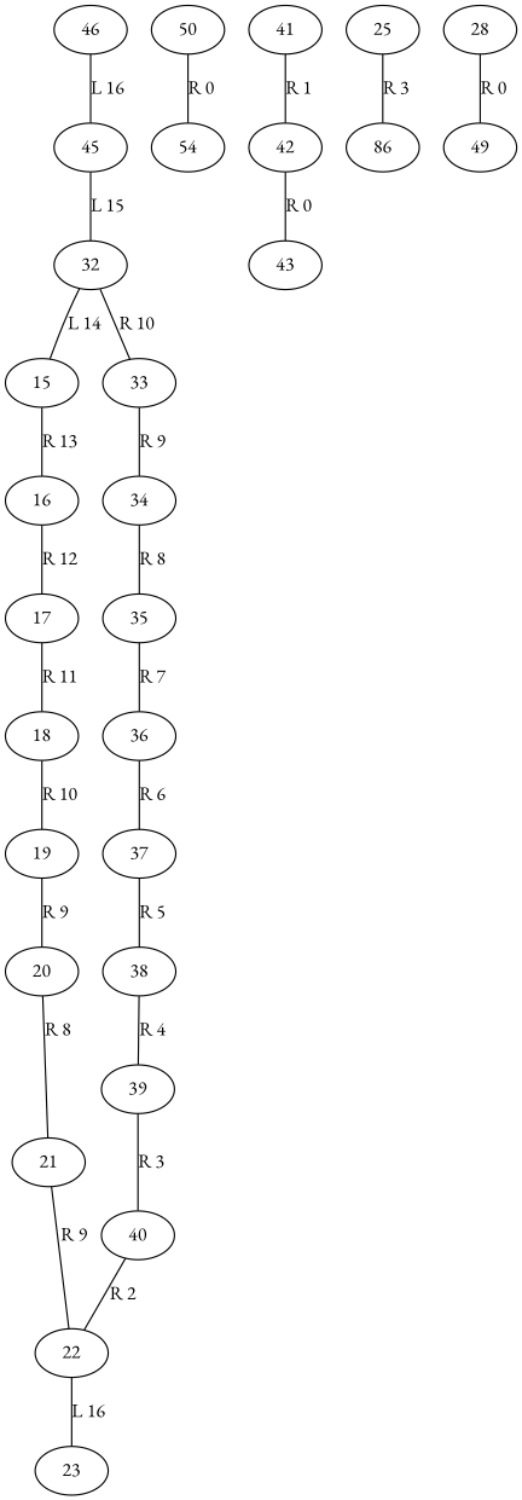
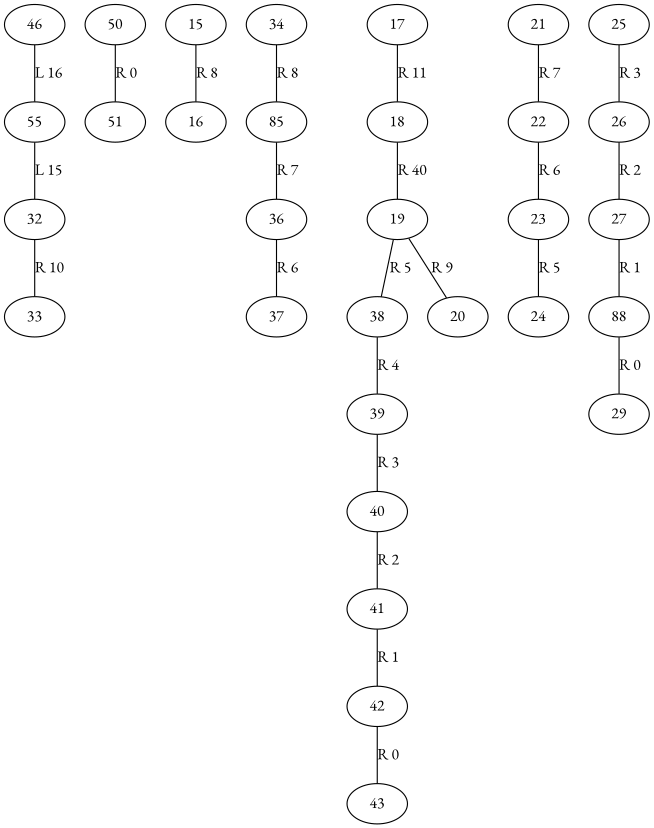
  graph {
    fontname="EB Garamond"
    node [fontname="EB Garamond"]
    edge [fontname="EB Garamond"]
    46
-   45
+   45 [label=55]
    32
    50
-   51 [label=54]
+   51
    15
    33
    16
    34
    17
-   35
+   35 [label=85]
    36
    37
    38
    39
    40
    41
    42
    43
    18
    19
    20
    21
    22
    23
+   24
    25
-   26 [label=86]
-   28
-   29 [label=49]
+   26
+   27
+   28 [label=88]
+   29
    46 -- 45 [label="L 16"]
    45 -- 32 [label="L 15"]
-   32 -- 15 [label="L 14"]
    32 -- 33 [label="R 10"]
    50 -- 51 [label="R 0"]
-   15 -- 16 [label="R 13"]
-   33 -- 34 [label="R 9"]
-   16 -- 17 [label="R 12"]
+   15 -- 16 [label="R 8"]
    34 -- 35 [label="R 8"]
    17 -- 18 [label="R 11"]
    35 -- 36 [label="R 7"]
    36 -- 37 [label="R 6"]
-   37 -- 38 [label="R 5"]
+   19 -- 38 [label="R 5"]
    38 -- 39 [label="R 4"]
    39 -- 40 [label="R 3"]
-   40 -- 22 [label="R 2"]
+   40 -- 41 [label="R 2"]
    41 -- 42 [label="R 1"]
    42 -- 43 [label="R 0"]
-   18 -- 19 [label="R 10"]
+   18 -- 19 [label="R 40"]
    19 -- 20 [label="R 9"]
-   20 -- 21 [label="R 8"]
-   21 -- 22 [label="R 9"]
-   22 -- 23 [label="L 16"]
+   21 -- 22 [label="R 7"]
+   22 -- 23 [label="R 6"]
+   23 -- 24 [label="R 5"]
    25 -- 26 [label="R 3"]
+   26 -- 27 [label="R 2"]
+   27 -- 28 [label="R 1"]
    28 -- 29 [label="R 0"]
  }
